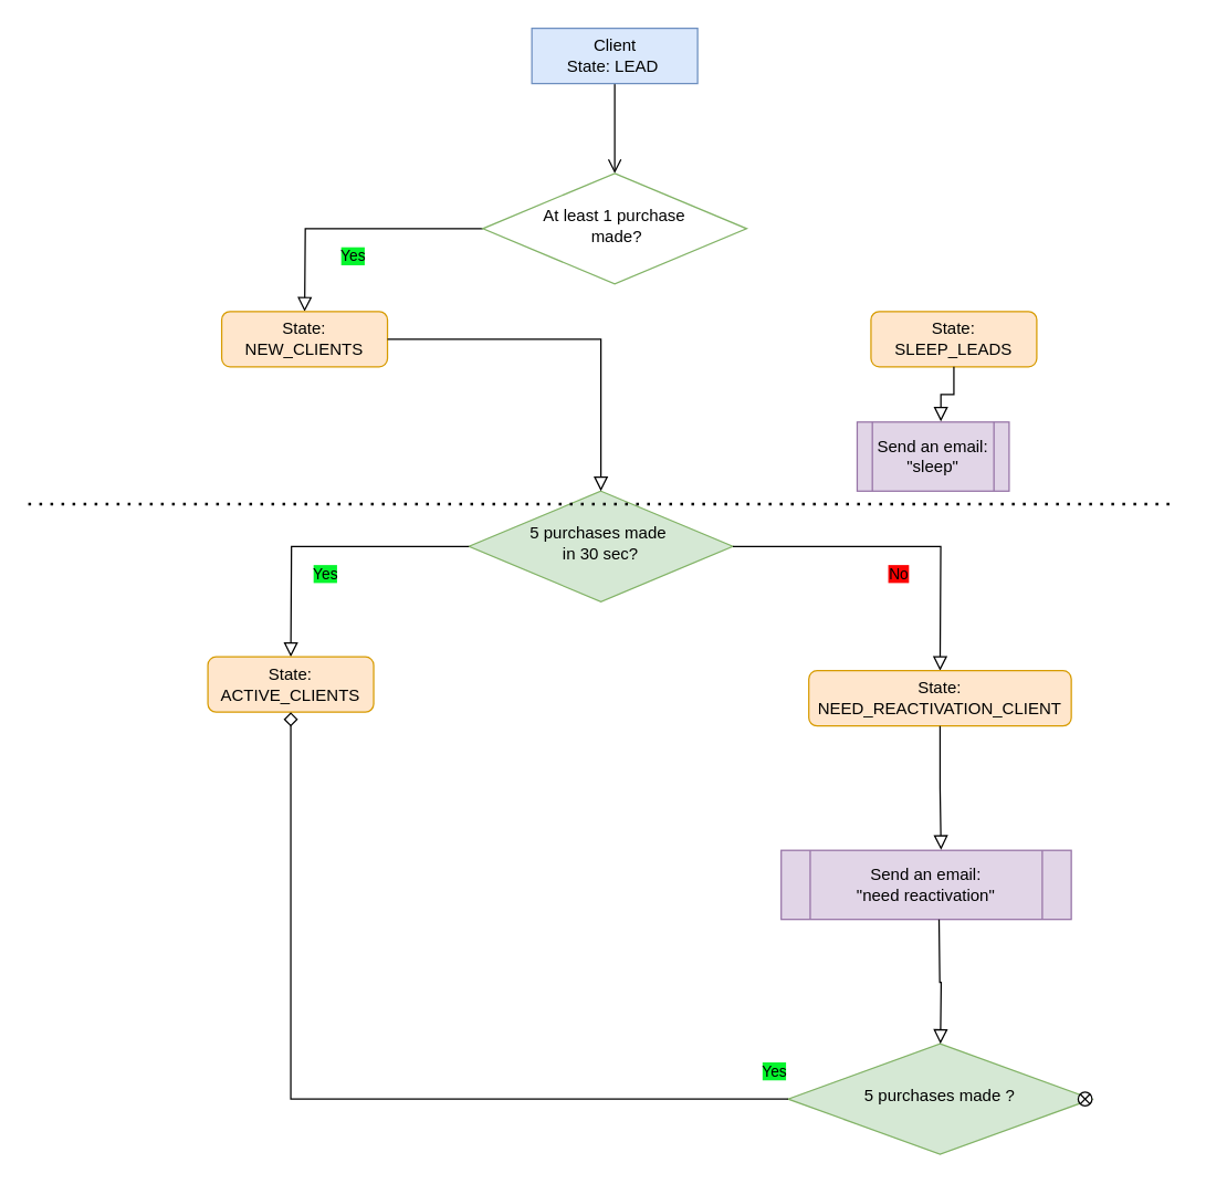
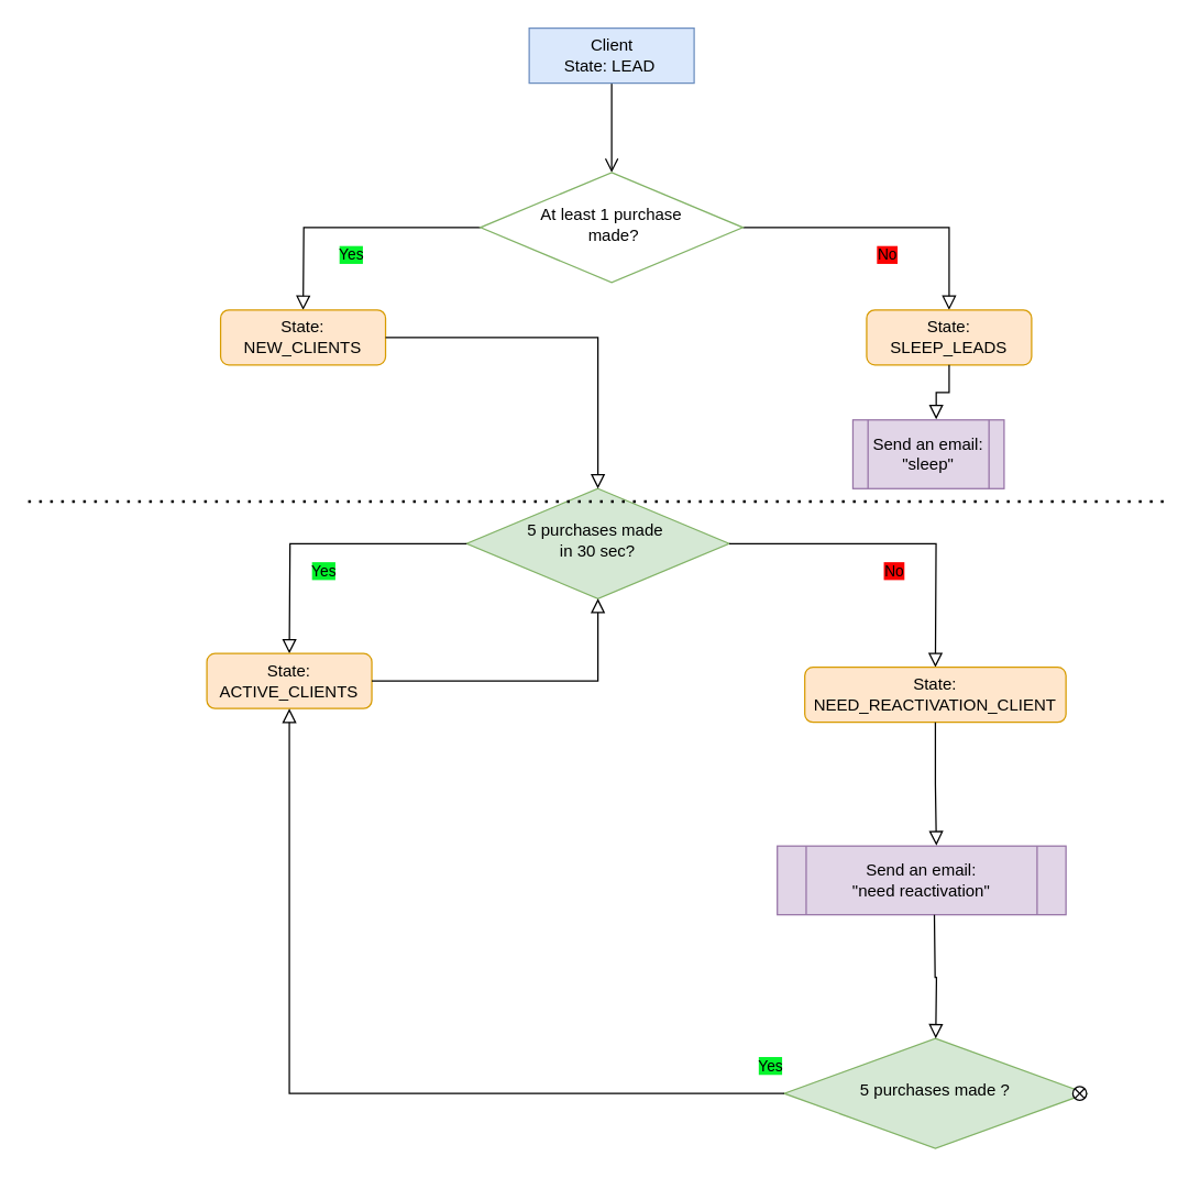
  <mxCell id="0" />
  <mxCell id="1" parent="0" />
  <mxCell id="2" value="" style="rounded=0;html=1;jettySize=auto;orthogonalLoop=1;fontSize=11;endArrow=open;endFill=0;endSize=8;strokeWidth=1;shadow=0;labelBackgroundColor=none;edgeStyle=orthogonalEdgeStyle;" parent="1" source="3" target="6" edge="1"><mxGeometry relative="1" as="geometry" /></mxCell>
  <mxCell id="3" value="Client&lt;div&gt;State: LEAD&amp;nbsp;&lt;/div&gt;" style="whiteSpace=wrap;html=1;fontSize=12;glass=0;strokeWidth=1;shadow=0;fillColor=#dae8fc;strokeColor=#6c8ebf;rounded=0;" parent="1" vertex="1"><mxGeometry x="384.5" y="20" width="120" height="40" as="geometry" /></mxCell>
  <mxCell id="4" value="Yes" style="rounded=0;html=1;jettySize=auto;orthogonalLoop=1;fontSize=11;endArrow=block;endFill=0;endSize=8;strokeWidth=1;shadow=0;labelBackgroundColor=#05f52d;edgeStyle=orthogonalEdgeStyle;" parent="1" source="6" edge="1"><mxGeometry y="20" relative="1" as="geometry"><mxPoint as="offset" /><mxPoint x="220.034" y="225.028" as="targetPoint" /></mxGeometry></mxCell>
+ <mxCell id="5" value="No" style="edgeStyle=orthogonalEdgeStyle;rounded=0;html=1;jettySize=auto;orthogonalLoop=1;fontSize=11;endArrow=block;endFill=0;endSize=8;strokeWidth=1;shadow=0;labelBackgroundColor=#fc0303;entryX=0.5;entryY=0;entryDx=0;entryDy=0;" parent="1" source="6" target="7" edge="1"><mxGeometry x="0.001" y="-20" relative="1" as="geometry"><mxPoint as="offset" /></mxGeometry></mxCell>
  <mxCell id="6" value="At least 1 purchase&lt;div&gt;&amp;nbsp;made?&lt;/div&gt;" style="rhombus;whiteSpace=wrap;html=1;shadow=0;fontFamily=Helvetica;fontSize=12;align=center;strokeWidth=1;spacing=6;spacingTop=-4;fillColor=#ffffff;strokeColor=#82b366;" parent="1" vertex="1"><mxGeometry x="349" y="125" width="191" height="80" as="geometry" /></mxCell>
  <mxCell id="7" value="State: SLEEP_LEADS" style="rounded=1;whiteSpace=wrap;html=1;fontSize=12;glass=0;strokeWidth=1;shadow=0;fillColor=#ffe6cc;strokeColor=#d79b00;" parent="1" vertex="1"><mxGeometry x="630" y="225" width="120" height="40" as="geometry" /></mxCell>
  <mxCell id="8" value="Send an email:&lt;div&gt;&quot;sleep&quot;&lt;/div&gt;" style="shape=process;whiteSpace=wrap;html=1;backgroundOutline=1;fillColor=#e1d5e7;strokeColor=#9673a6;" vertex="1" parent="1"><mxGeometry x="620" y="305" width="110" height="50" as="geometry" /></mxCell>
  <mxCell id="9" value="State: NEW_CLIENTS" style="rounded=1;whiteSpace=wrap;html=1;fontSize=12;glass=0;strokeWidth=1;shadow=0;fillColor=#ffe6cc;strokeColor=#d79b00;" vertex="1" parent="1"><mxGeometry x="160" y="225" width="120" height="40" as="geometry" /></mxCell>
  <mxCell id="10" value="5 purchases made&amp;nbsp;&lt;div&gt;in 30 sec?&lt;/div&gt;" style="rhombus;whiteSpace=wrap;html=1;shadow=0;fontFamily=Helvetica;fontSize=12;align=center;strokeWidth=1;spacing=6;spacingTop=-4;fillColor=#d5e8d4;strokeColor=#82b366;" vertex="1" parent="1"><mxGeometry x="339" y="355" width="191" height="80" as="geometry" /></mxCell>
  <mxCell id="11" value="" style="rounded=0;html=1;jettySize=auto;orthogonalLoop=1;fontSize=11;endArrow=block;endFill=0;endSize=8;strokeWidth=1;shadow=0;labelBackgroundColor=none;edgeStyle=orthogonalEdgeStyle;exitX=1;exitY=0.5;exitDx=0;exitDy=0;entryX=0.5;entryY=0;entryDx=0;entryDy=0;" edge="1" parent="1" source="9" target="10"><mxGeometry y="20" relative="1" as="geometry"><mxPoint as="offset" /><mxPoint x="258.97" y="355" as="sourcePoint" /><mxPoint x="130.004" y="415.028" as="targetPoint" /></mxGeometry></mxCell>
  <mxCell id="12" value="" style="rounded=0;html=1;jettySize=auto;orthogonalLoop=1;fontSize=11;endArrow=block;endFill=0;endSize=8;strokeWidth=1;shadow=0;labelBackgroundColor=none;edgeStyle=orthogonalEdgeStyle;exitX=0.5;exitY=1;exitDx=0;exitDy=0;entryX=0.551;entryY=-0.008;entryDx=0;entryDy=0;entryPerimeter=0;" edge="1" parent="1" source="7" target="8"><mxGeometry y="20" relative="1" as="geometry"><mxPoint as="offset" /><mxPoint x="290" y="255" as="sourcePoint" /><mxPoint x="455" y="275" as="targetPoint" /></mxGeometry></mxCell>
  <mxCell id="13" value="Yes" style="rounded=0;html=1;jettySize=auto;orthogonalLoop=1;fontSize=11;endArrow=block;endFill=0;endSize=8;strokeWidth=1;shadow=0;labelBackgroundColor=#05f52d;edgeStyle=orthogonalEdgeStyle;exitX=0;exitY=0.5;exitDx=0;exitDy=0;" edge="1" parent="1" source="10"><mxGeometry y="20" relative="1" as="geometry"><mxPoint as="offset" /><mxPoint x="328.97" y="305" as="sourcePoint" /><mxPoint x="210" y="475" as="targetPoint" /></mxGeometry></mxCell>
  <mxCell id="14" value="No" style="edgeStyle=orthogonalEdgeStyle;rounded=0;html=1;jettySize=auto;orthogonalLoop=1;fontSize=11;endArrow=block;endFill=0;endSize=8;strokeWidth=1;shadow=0;labelBackgroundColor=#fc0303;exitX=1;exitY=0.5;exitDx=0;exitDy=0;" edge="1" parent="1" source="10"><mxGeometry x="-0.001" y="-20" relative="1" as="geometry"><mxPoint as="offset" /><mxPoint x="540" y="304.66" as="sourcePoint" /><mxPoint x="680" y="485" as="targetPoint" /></mxGeometry></mxCell>
  <mxCell id="15" value="State: ACTIVE_CLIENTS" style="rounded=1;whiteSpace=wrap;html=1;fontSize=12;glass=0;strokeWidth=1;shadow=0;fillColor=#ffe6cc;strokeColor=#d79b00;" vertex="1" parent="1"><mxGeometry x="150" y="475" width="120" height="40" as="geometry" /></mxCell>
+ <mxCell id="16" value="" style="rounded=0;html=1;jettySize=auto;orthogonalLoop=1;fontSize=11;endArrow=block;endFill=0;endSize=8;strokeWidth=1;shadow=0;labelBackgroundColor=none;edgeStyle=orthogonalEdgeStyle;exitX=1;exitY=0.5;exitDx=0;exitDy=0;entryX=0.5;entryY=1;entryDx=0;entryDy=0;" edge="1" parent="1" source="15" target="10"><mxGeometry y="20" relative="1" as="geometry"><mxPoint as="offset" /><mxPoint x="434" y="565" as="sourcePoint" /><mxPoint x="295" y="635" as="targetPoint" /></mxGeometry></mxCell>
  <mxCell id="17" value="State: NEED_REACTIVATION_CLIENT" style="rounded=1;whiteSpace=wrap;html=1;fontSize=12;glass=0;strokeWidth=1;shadow=0;fillColor=#ffe6cc;strokeColor=#d79b00;" vertex="1" parent="1"><mxGeometry x="585" y="485" width="190" height="40" as="geometry" /></mxCell>
  <mxCell id="18" value="Send an email:&lt;div&gt;&quot;need reactivation&quot;&lt;/div&gt;" style="shape=process;whiteSpace=wrap;html=1;backgroundOutline=1;fillColor=#e1d5e7;strokeColor=#9673a6;" vertex="1" parent="1"><mxGeometry x="565" y="615" width="210" height="50" as="geometry" /></mxCell>
  <mxCell id="19" value="" style="rounded=0;html=1;jettySize=auto;orthogonalLoop=1;fontSize=11;endArrow=block;endFill=0;endSize=8;strokeWidth=1;shadow=0;labelBackgroundColor=none;edgeStyle=orthogonalEdgeStyle;exitX=0.5;exitY=1;exitDx=0;exitDy=0;entryX=0.551;entryY=-0.008;entryDx=0;entryDy=0;entryPerimeter=0;" edge="1" parent="1" target="18" source="17"><mxGeometry y="20" relative="1" as="geometry"><mxPoint as="offset" /><mxPoint x="690" y="545" as="sourcePoint" /><mxPoint x="465" y="555" as="targetPoint" /></mxGeometry></mxCell>
  <mxCell id="20" value="5 purchases made&amp;nbsp;&lt;span style=&quot;background-color: initial;&quot;&gt;?&lt;/span&gt;" style="rhombus;whiteSpace=wrap;html=1;shadow=0;fontFamily=Helvetica;fontSize=12;align=center;strokeWidth=1;spacing=6;spacingTop=-4;fillColor=#d5e8d4;strokeColor=#82b366;" vertex="1" parent="1"><mxGeometry x="570" y="755" width="220" height="80" as="geometry" /></mxCell>
  <mxCell id="21" value="" style="rounded=0;html=1;jettySize=auto;orthogonalLoop=1;fontSize=11;endArrow=block;endFill=0;endSize=8;strokeWidth=1;shadow=0;labelBackgroundColor=none;edgeStyle=orthogonalEdgeStyle;exitX=0.5;exitY=1;exitDx=0;exitDy=0;entryX=0.551;entryY=-0.008;entryDx=0;entryDy=0;entryPerimeter=0;" edge="1" parent="1"><mxGeometry y="20" relative="1" as="geometry"><mxPoint as="offset" /><mxPoint x="679.26" y="665" as="sourcePoint" /><mxPoint x="680.26" y="755" as="targetPoint" /></mxGeometry></mxCell>
- <mxCell id="22" value="Yes" style="rounded=0;html=1;jettySize=auto;orthogonalLoop=1;fontSize=11;endArrow=diamond;endFill=0;endSize=8;strokeWidth=1;shadow=0;labelBackgroundColor=#05f52d;edgeStyle=orthogonalEdgeStyle;exitX=0;exitY=0.5;exitDx=0;exitDy=0;entryX=0.5;entryY=1;entryDx=0;entryDy=0;" edge="1" parent="1" source="20" target="15"><mxGeometry x="-0.969" y="-20" relative="1" as="geometry"><mxPoint as="offset" /><mxPoint x="529" y="785" as="sourcePoint" /><mxPoint x="390" y="855" as="targetPoint" /></mxGeometry></mxCell>
+ <mxCell id="22" value="Yes" style="rounded=0;html=1;jettySize=auto;orthogonalLoop=1;fontSize=11;endArrow=block;endFill=0;endSize=8;strokeWidth=1;shadow=0;labelBackgroundColor=#05f52d;edgeStyle=orthogonalEdgeStyle;exitX=0;exitY=0.5;exitDx=0;exitDy=0;entryX=0.5;entryY=1;entryDx=0;entryDy=0;" edge="1" parent="1" source="20" target="15"><mxGeometry x="-0.969" y="-20" relative="1" as="geometry"><mxPoint as="offset" /><mxPoint x="529" y="785" as="sourcePoint" /><mxPoint x="390" y="855" as="targetPoint" /></mxGeometry></mxCell>
  <mxCell id="23" value="" style="shape=sumEllipse;perimeter=ellipsePerimeter;whiteSpace=wrap;html=1;backgroundOutline=1;" vertex="1" parent="1"><mxGeometry x="780" y="790" width="10" height="10" as="geometry" /></mxCell>
  <mxCell id="24" value="" style="endArrow=none;dashed=1;html=1;dashPattern=1 3;strokeWidth=2;rounded=0;" edge="1" parent="1"><mxGeometry width="50" height="50" relative="1" as="geometry"><mxPoint y="364.31" as="sourcePoint" x="20" /><mxPoint x="850.69" y="364.31" as="targetPoint" /></mxGeometry></mxCell>
